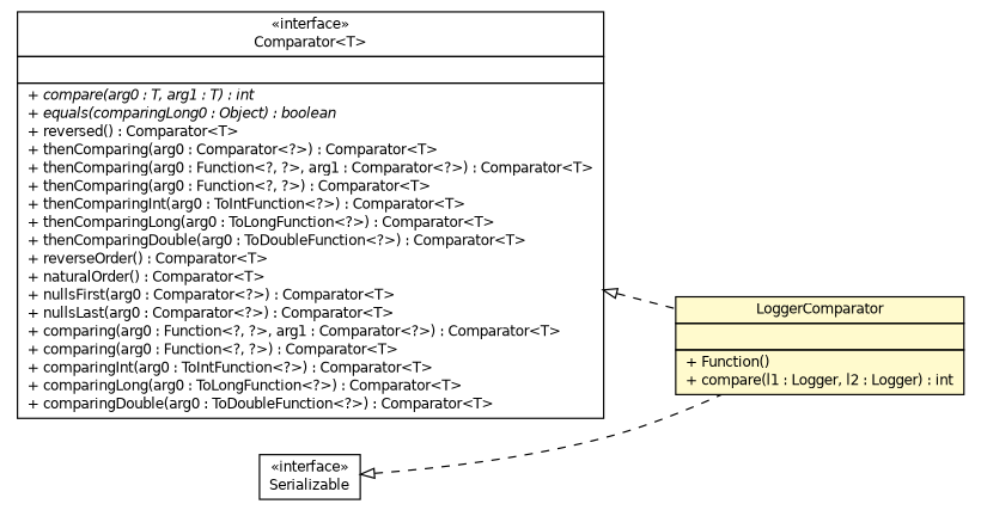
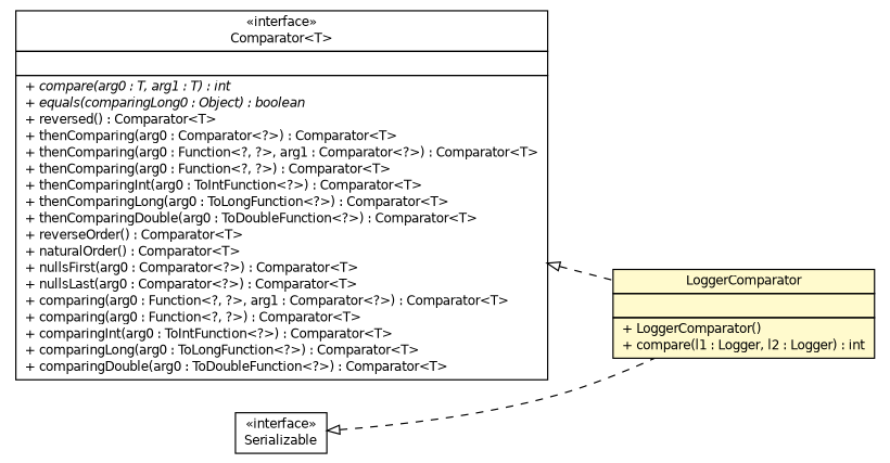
  digraph {
    nodesep=0.25
    rankdir=LR
    ranksep=0.5
    node [fontcolor=black fontname=Helvetica fontsize=10.0 shape=plaintext]
    edge [arrowtail=empty dir=back fontname=Helvetica fontsize=10 headport=p labelfontname=Helvetica labelfontsize=10 style=dashed tailport=p]
-   n1 [label=<<table title="cn.home1.oss.lib.log4j2.jmx.Log4j2Manager.LoggerComparator" border="0" cellborder="1" cellspacing="0" cellpadding="2" port="p" bgcolor="lemonChiffon" href="./Log4j2Manager.LoggerComparator.html"> 		<tr><td><table border="0" cellspacing="0" cellpadding="1"> <tr><td align="center" balign="center"> LoggerComparator </td></tr> 		</table></td></tr> 		<tr><td><table border="0" cellspacing="0" cellpadding="1"> <tr><td align="left" balign="left">  </td></tr> 		</table></td></tr> 		<tr><td><table border="0" cellspacing="0" cellpadding="1"> <tr><td align="left" balign="left"> + Function() </td></tr> <tr><td align="left" balign="left"> + compare(l1 : Logger, l2 : Logger) : int </td></tr> 		</table></td></tr> 		</table>>]
+   n1 [label=<<table title="cn.home1.oss.lib.log4j2.jmx.Log4j2Manager.LoggerComparator" border="0" cellborder="1" cellspacing="0" cellpadding="2" port="p" bgcolor="lemonChiffon" href="./Log4j2Manager.LoggerComparator.html"> 		<tr><td><table border="0" cellspacing="0" cellpadding="1"> <tr><td align="center" balign="center"> LoggerComparator </td></tr> 		</table></td></tr> 		<tr><td><table border="0" cellspacing="0" cellpadding="1"> <tr><td align="left" balign="left">  </td></tr> 		</table></td></tr> 		<tr><td><table border="0" cellspacing="0" cellpadding="1"> <tr><td align="left" balign="left"> + LoggerComparator() </td></tr> <tr><td align="left" balign="left"> + compare(l1 : Logger, l2 : Logger) : int </td></tr> 		</table></td></tr> 		</table>>]
    n2 [label=<<table title="java.util.Comparator" border="0" cellborder="1" cellspacing="0" cellpadding="2" port="p" href="http://java.sun.com/j2se/1.4.2/docs/api/java/util/Comparator.html"> 		<tr><td><table border="0" cellspacing="0" cellpadding="1"> <tr><td align="center" balign="center"> &#171;interface&#187; </td></tr> <tr><td align="center" balign="center"> Comparator&lt;T&gt; </td></tr> 		</table></td></tr> 		<tr><td><table border="0" cellspacing="0" cellpadding="1"> <tr><td align="left" balign="left">  </td></tr> 		</table></td></tr> 		<tr><td><table border="0" cellspacing="0" cellpadding="1"> <tr><td align="left" balign="left"><font face="Helvetica-Oblique" point-size="10.0"> + compare(arg0 : T, arg1 : T) : int </font></td></tr> <tr><td align="left" balign="left"><font face="Helvetica-Oblique" point-size="10.0"> + equals(comparingLong0 : Object) : boolean </font></td></tr> <tr><td align="left" balign="left"> + reversed() : Comparator&lt;T&gt; </td></tr> <tr><td align="left" balign="left"> + thenComparing(arg0 : Comparator&lt;?&gt;) : Comparator&lt;T&gt; </td></tr> <tr><td align="left" balign="left"> + thenComparing(arg0 : Function&lt;?, ?&gt;, arg1 : Comparator&lt;?&gt;) : Comparator&lt;T&gt; </td></tr> <tr><td align="left" balign="left"> + thenComparing(arg0 : Function&lt;?, ?&gt;) : Comparator&lt;T&gt; </td></tr> <tr><td align="left" balign="left"> + thenComparingInt(arg0 : ToIntFunction&lt;?&gt;) : Comparator&lt;T&gt; </td></tr> <tr><td align="left" balign="left"> + thenComparingLong(arg0 : ToLongFunction&lt;?&gt;) : Comparator&lt;T&gt; </td></tr> <tr><td align="left" balign="left"> + thenComparingDouble(arg0 : ToDoubleFunction&lt;?&gt;) : Comparator&lt;T&gt; </td></tr> <tr><td align="left" balign="left"> + reverseOrder() : Comparator&lt;T&gt; </td></tr> <tr><td align="left" balign="left"> + naturalOrder() : Comparator&lt;T&gt; </td></tr> <tr><td align="left" balign="left"> + nullsFirst(arg0 : Comparator&lt;?&gt;) : Comparator&lt;T&gt; </td></tr> <tr><td align="left" balign="left"> + nullsLast(arg0 : Comparator&lt;?&gt;) : Comparator&lt;T&gt; </td></tr> <tr><td align="left" balign="left"> + comparing(arg0 : Function&lt;?, ?&gt;, arg1 : Comparator&lt;?&gt;) : Comparator&lt;T&gt; </td></tr> <tr><td align="left" balign="left"> + comparing(arg0 : Function&lt;?, ?&gt;) : Comparator&lt;T&gt; </td></tr> <tr><td align="left" balign="left"> + comparingInt(arg0 : ToIntFunction&lt;?&gt;) : Comparator&lt;T&gt; </td></tr> <tr><td align="left" balign="left"> + comparingLong(arg0 : ToLongFunction&lt;?&gt;) : Comparator&lt;T&gt; </td></tr> <tr><td align="left" balign="left"> + comparingDouble(arg0 : ToDoubleFunction&lt;?&gt;) : Comparator&lt;T&gt; </td></tr> 		</table></td></tr> 		</table>>]
    n3 [label=<<table title="java.io.Serializable" border="0" cellborder="1" cellspacing="0" cellpadding="2" port="p" href="http://java.sun.com/j2se/1.4.2/docs/api/java/io/Serializable.html"> 		<tr><td><table border="0" cellspacing="0" cellpadding="1"> <tr><td align="center" balign="center"> &#171;interface&#187; </td></tr> <tr><td align="center" balign="center"> Serializable </td></tr> 		</table></td></tr> 		</table>>]
    n2 -> n1
    n3 -> n1
  }
